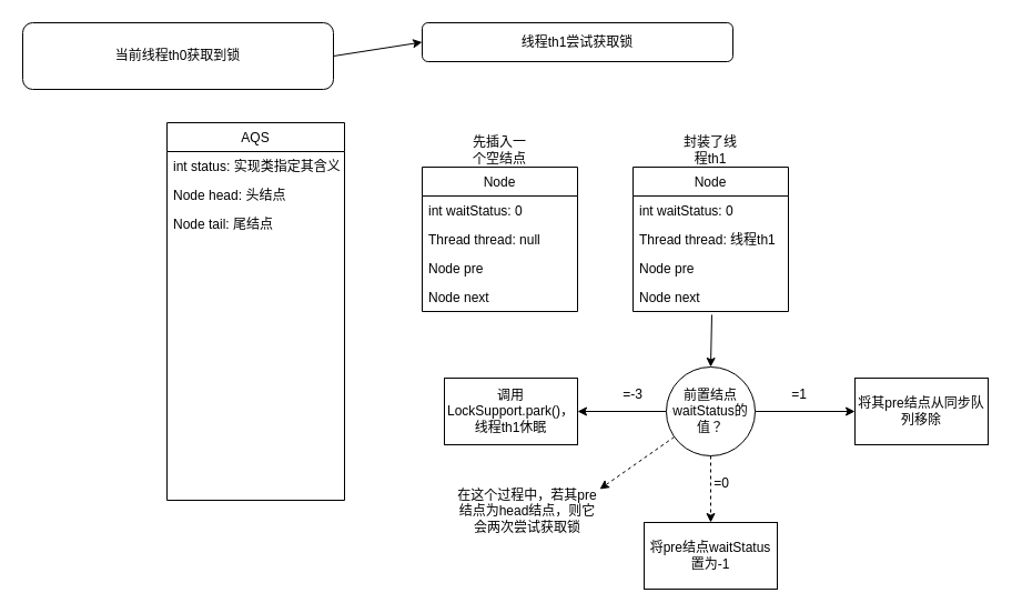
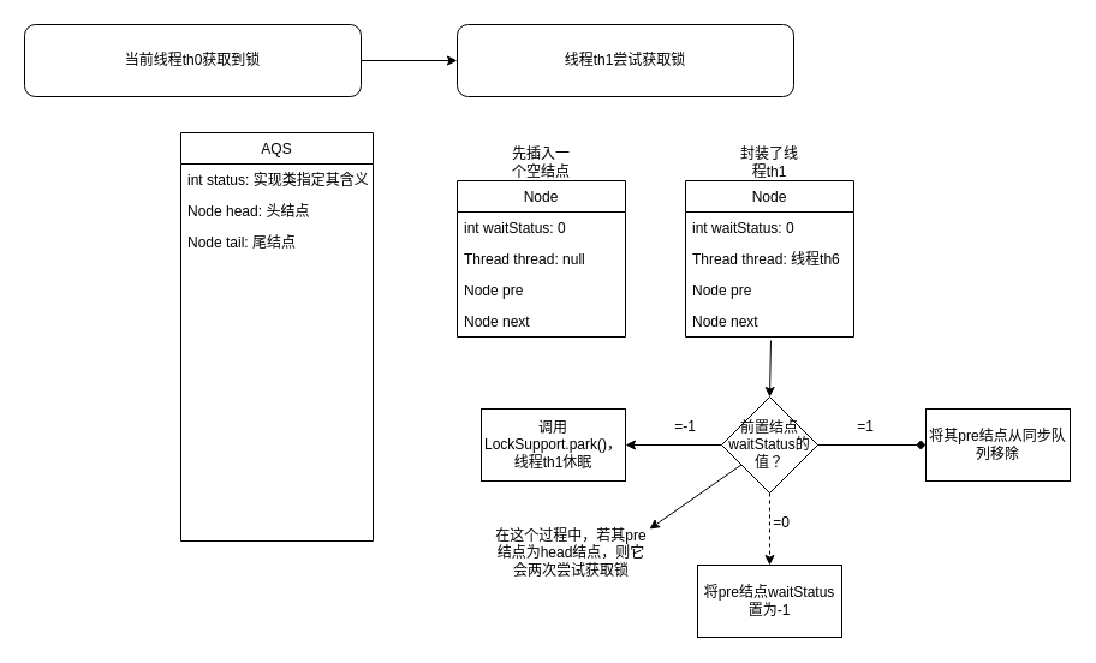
  <mxCell id="0" />
  <mxCell id="1" parent="0" />
  <mxCell id="2" value="当前线程th0获取到锁" style="rounded=1;whiteSpace=wrap;html=1;" vertex="1" parent="1"><mxGeometry x="20" y="20" width="280" height="60" as="geometry" /></mxCell>
  <mxCell id="3" value="AQS" style="swimlane;fontStyle=0;childLayout=stackLayout;horizontal=1;startSize=26;fillColor=none;horizontalStack=0;resizeParent=1;resizeParentMax=0;resizeLast=0;collapsible=1;marginBottom=0;" vertex="1" parent="1"><mxGeometry x="150" y="110" width="160" height="340" as="geometry" /></mxCell>
  <mxCell id="4" value="int status: 实现类指定其含义" style="text;strokeColor=none;fillColor=none;align=left;verticalAlign=top;spacingLeft=4;spacingRight=4;overflow=hidden;rotatable=0;points=[[0,0.5],[1,0.5]];portConstraint=eastwest;" vertex="1" parent="3"><mxGeometry y="26" width="160" height="26" as="geometry" /></mxCell>
  <mxCell id="5" value="Node head: 头结点" style="text;strokeColor=none;fillColor=none;align=left;verticalAlign=top;spacingLeft=4;spacingRight=4;overflow=hidden;rotatable=0;points=[[0,0.5],[1,0.5]];portConstraint=eastwest;" vertex="1" parent="3"><mxGeometry y="52" width="160" height="26" as="geometry" /></mxCell>
  <mxCell id="6" value="Node tail: 尾结点" style="text;strokeColor=none;fillColor=none;align=left;verticalAlign=top;spacingLeft=4;spacingRight=4;overflow=hidden;rotatable=0;points=[[0,0.5],[1,0.5]];portConstraint=eastwest;" vertex="1" parent="3"><mxGeometry y="78" width="160" height="262" as="geometry" /></mxCell>
- <mxCell id="7" value="线程th1尝试获取锁" style="rounded=1;whiteSpace=wrap;html=1;" vertex="1" parent="1"><mxGeometry x="380" y="20" width="280" height="35" as="geometry" /></mxCell>
+ <mxCell id="7" value="线程th1尝试获取锁" style="rounded=1;whiteSpace=wrap;html=1;" vertex="1" parent="1"><mxGeometry x="380" y="20" width="280" height="60" as="geometry" /></mxCell>
  <mxCell id="8" value="" style="endArrow=classic;html=1;rounded=0;exitX=1;exitY=0.5;exitDx=0;exitDy=0;entryX=0;entryY=0.5;entryDx=0;entryDy=0;" edge="1" parent="1" source="2" target="7"><mxGeometry width="50" height="50" relative="1" as="geometry"><mxPoint x="320" y="20" as="sourcePoint" /><mxPoint x="370" y="-30" as="targetPoint" /></mxGeometry></mxCell>
  <mxCell id="9" value="" style="group" vertex="1" connectable="0" parent="1"><mxGeometry x="380" y="120" width="140" height="160" as="geometry" /></mxCell>
  <mxCell id="10" value="Node" style="swimlane;fontStyle=0;childLayout=stackLayout;horizontal=1;startSize=26;fillColor=none;horizontalStack=0;resizeParent=1;resizeParentMax=0;resizeLast=0;collapsible=1;marginBottom=0;" vertex="1" parent="9"><mxGeometry y="30" width="140" height="130" as="geometry" /></mxCell>
  <mxCell id="11" value="int waitStatus: 0" style="text;strokeColor=none;fillColor=none;align=left;verticalAlign=top;spacingLeft=4;spacingRight=4;overflow=hidden;rotatable=0;points=[[0,0.5],[1,0.5]];portConstraint=eastwest;" vertex="1" parent="10"><mxGeometry y="26" width="140" height="26" as="geometry" /></mxCell>
  <mxCell id="12" value="Thread thread: null" style="text;strokeColor=none;fillColor=none;align=left;verticalAlign=top;spacingLeft=4;spacingRight=4;overflow=hidden;rotatable=0;points=[[0,0.5],[1,0.5]];portConstraint=eastwest;" vertex="1" parent="10"><mxGeometry y="52" width="140" height="26" as="geometry" /></mxCell>
  <mxCell id="13" value="Node pre" style="text;strokeColor=none;fillColor=none;align=left;verticalAlign=top;spacingLeft=4;spacingRight=4;overflow=hidden;rotatable=0;points=[[0,0.5],[1,0.5]];portConstraint=eastwest;" vertex="1" parent="10"><mxGeometry y="78" width="140" height="26" as="geometry" /></mxCell>
  <mxCell id="14" value="Node next" style="text;strokeColor=none;fillColor=none;align=left;verticalAlign=top;spacingLeft=4;spacingRight=4;overflow=hidden;rotatable=0;points=[[0,0.5],[1,0.5]];portConstraint=eastwest;" vertex="1" parent="10"><mxGeometry y="104" width="140" height="26" as="geometry" /></mxCell>
  <mxCell id="15" value="先插入一个空结点" style="text;html=1;strokeColor=none;fillColor=none;align=center;verticalAlign=middle;whiteSpace=wrap;rounded=0;" vertex="1" parent="9"><mxGeometry x="40" width="60" height="30" as="geometry" /></mxCell>
  <mxCell id="16" value="" style="group" vertex="1" connectable="0" parent="1"><mxGeometry x="570" y="120" width="140" height="160" as="geometry" /></mxCell>
  <mxCell id="17" value="Node" style="swimlane;fontStyle=0;childLayout=stackLayout;horizontal=1;startSize=26;fillColor=none;horizontalStack=0;resizeParent=1;resizeParentMax=0;resizeLast=0;collapsible=1;marginBottom=0;" vertex="1" parent="16"><mxGeometry y="30" width="140" height="130" as="geometry" /></mxCell>
  <mxCell id="18" value="int waitStatus: 0" style="text;strokeColor=none;fillColor=none;align=left;verticalAlign=top;spacingLeft=4;spacingRight=4;overflow=hidden;rotatable=0;points=[[0,0.5],[1,0.5]];portConstraint=eastwest;" vertex="1" parent="17"><mxGeometry y="26" width="140" height="26" as="geometry" /></mxCell>
- <mxCell id="19" value="Thread thread: 线程th1" style="text;strokeColor=none;fillColor=none;align=left;verticalAlign=top;spacingLeft=4;spacingRight=4;overflow=hidden;rotatable=0;points=[[0,0.5],[1,0.5]];portConstraint=eastwest;" vertex="1" parent="17"><mxGeometry y="52" width="140" height="26" as="geometry" /></mxCell>
+ <mxCell id="19" value="Thread thread: 线程th6" style="text;strokeColor=none;fillColor=none;align=left;verticalAlign=top;spacingLeft=4;spacingRight=4;overflow=hidden;rotatable=0;points=[[0,0.5],[1,0.5]];portConstraint=eastwest;" vertex="1" parent="17"><mxGeometry y="52" width="140" height="26" as="geometry" /></mxCell>
  <mxCell id="20" value="Node pre" style="text;strokeColor=none;fillColor=none;align=left;verticalAlign=top;spacingLeft=4;spacingRight=4;overflow=hidden;rotatable=0;points=[[0,0.5],[1,0.5]];portConstraint=eastwest;" vertex="1" parent="17"><mxGeometry y="78" width="140" height="26" as="geometry" /></mxCell>
  <mxCell id="21" value="Node next" style="text;strokeColor=none;fillColor=none;align=left;verticalAlign=top;spacingLeft=4;spacingRight=4;overflow=hidden;rotatable=0;points=[[0,0.5],[1,0.5]];portConstraint=eastwest;" vertex="1" parent="17"><mxGeometry y="104" width="140" height="26" as="geometry" /></mxCell>
  <mxCell id="22" value="封装了线程th1" style="text;html=1;strokeColor=none;fillColor=none;align=center;verticalAlign=middle;whiteSpace=wrap;rounded=0;" vertex="1" parent="16"><mxGeometry x="40" width="60" height="30" as="geometry" /></mxCell>
  <mxCell id="23" value="" style="edgeStyle=orthogonalEdgeStyle;rounded=0;orthogonalLoop=1;jettySize=auto;html=1;dashed=1;" edge="1" parent="1" source="26" target="27"><mxGeometry relative="1" as="geometry" /></mxCell>
  <mxCell id="24" value="" style="edgeStyle=orthogonalEdgeStyle;rounded=0;orthogonalLoop=1;jettySize=auto;html=1;" edge="1" parent="1" source="26" target="29"><mxGeometry relative="1" as="geometry" /></mxCell>
- <mxCell id="25" value="" style="edgeStyle=orthogonalEdgeStyle;rounded=0;orthogonalLoop=1;jettySize=auto;html=1;" edge="1" parent="1" source="26" target="32"><mxGeometry relative="1" as="geometry" /></mxCell>
- <mxCell id="26" value="前置结点waitStatus的值？" style="ellipse;whiteSpace=wrap;html=1;" vertex="1" parent="1"><mxGeometry x="600" y="330" width="80" height="80" as="geometry" /></mxCell>
+ <mxCell id="25" value="" style="edgeStyle=orthogonalEdgeStyle;rounded=0;orthogonalLoop=1;jettySize=auto;html=1;endArrow=diamond;" edge="1" parent="1" source="26" target="32"><mxGeometry relative="1" as="geometry" /></mxCell>
+ <mxCell id="26" value="前置结点waitStatus的值？" style="rhombus;whiteSpace=wrap;html=1;" vertex="1" parent="1"><mxGeometry x="600" y="330" width="80" height="80" as="geometry" /></mxCell>
  <mxCell id="27" value="将pre结点waitStatus置为-1" style="whiteSpace=wrap;html=1;" vertex="1" parent="1"><mxGeometry x="580" y="470" width="120" height="60" as="geometry" /></mxCell>
  <mxCell id="28" value="=0" style="text;html=1;strokeColor=none;fillColor=none;align=center;verticalAlign=middle;whiteSpace=wrap;rounded=0;" vertex="1" parent="1"><mxGeometry x="620" y="420" width="60" height="30" as="geometry" /></mxCell>
  <mxCell id="29" value="调用LockSupport.park()，线程th1休眠" style="whiteSpace=wrap;html=1;" vertex="1" parent="1"><mxGeometry x="400" y="340" width="120" height="60" as="geometry" /></mxCell>
- <mxCell id="30" value="=-3" style="text;html=1;strokeColor=none;fillColor=none;align=center;verticalAlign=middle;whiteSpace=wrap;rounded=0;" vertex="1" parent="1"><mxGeometry x="540" y="340" width="60" height="30" as="geometry" /></mxCell>
+ <mxCell id="30" value="=-1" style="text;html=1;strokeColor=none;fillColor=none;align=center;verticalAlign=middle;whiteSpace=wrap;rounded=0;" vertex="1" parent="1"><mxGeometry x="540" y="340" width="60" height="30" as="geometry" /></mxCell>
  <mxCell id="31" value="" style="endArrow=classic;html=1;rounded=0;exitX=0.507;exitY=1.115;exitDx=0;exitDy=0;exitPerimeter=0;entryX=0.5;entryY=0;entryDx=0;entryDy=0;" edge="1" parent="1" source="21" target="26"><mxGeometry width="50" height="50" relative="1" as="geometry"><mxPoint x="790" y="320" as="sourcePoint" /><mxPoint x="840" y="270" as="targetPoint" /></mxGeometry></mxCell>
  <mxCell id="32" value="将其pre结点从同步队列移除" style="whiteSpace=wrap;html=1;" vertex="1" parent="1"><mxGeometry x="770" y="340" width="120" height="60" as="geometry" /></mxCell>
  <mxCell id="33" value="=1" style="text;html=1;strokeColor=none;fillColor=none;align=center;verticalAlign=middle;whiteSpace=wrap;rounded=0;" vertex="1" parent="1"><mxGeometry x="690" y="340" width="60" height="30" as="geometry" /></mxCell>
  <mxCell id="34" value="在这个过程中，若其pre结点为head结点，则它会两次尝试获取锁" style="text;html=1;strokeColor=none;fillColor=none;align=center;verticalAlign=middle;whiteSpace=wrap;rounded=0;" vertex="1" parent="1"><mxGeometry x="410" y="440" width="130" height="40" as="geometry" /></mxCell>
- <mxCell id="35" value="" style="endArrow=classic;html=1;rounded=0;entryX=1;entryY=0;entryDx=0;entryDy=0;dashed=1;" edge="1" parent="1" source="26" target="34"><mxGeometry width="50" height="50" relative="1" as="geometry"><mxPoint x="570" y="420" as="sourcePoint" /><mxPoint x="820" y="250" as="targetPoint" /></mxGeometry></mxCell>
+ <mxCell id="35" value="" style="endArrow=classic;html=1;rounded=0;entryX=1;entryY=0;entryDx=0;entryDy=0;" edge="1" parent="1" source="26" target="34"><mxGeometry width="50" height="50" relative="1" as="geometry"><mxPoint x="570" y="420" as="sourcePoint" /><mxPoint x="820" y="250" as="targetPoint" /></mxGeometry></mxCell>
